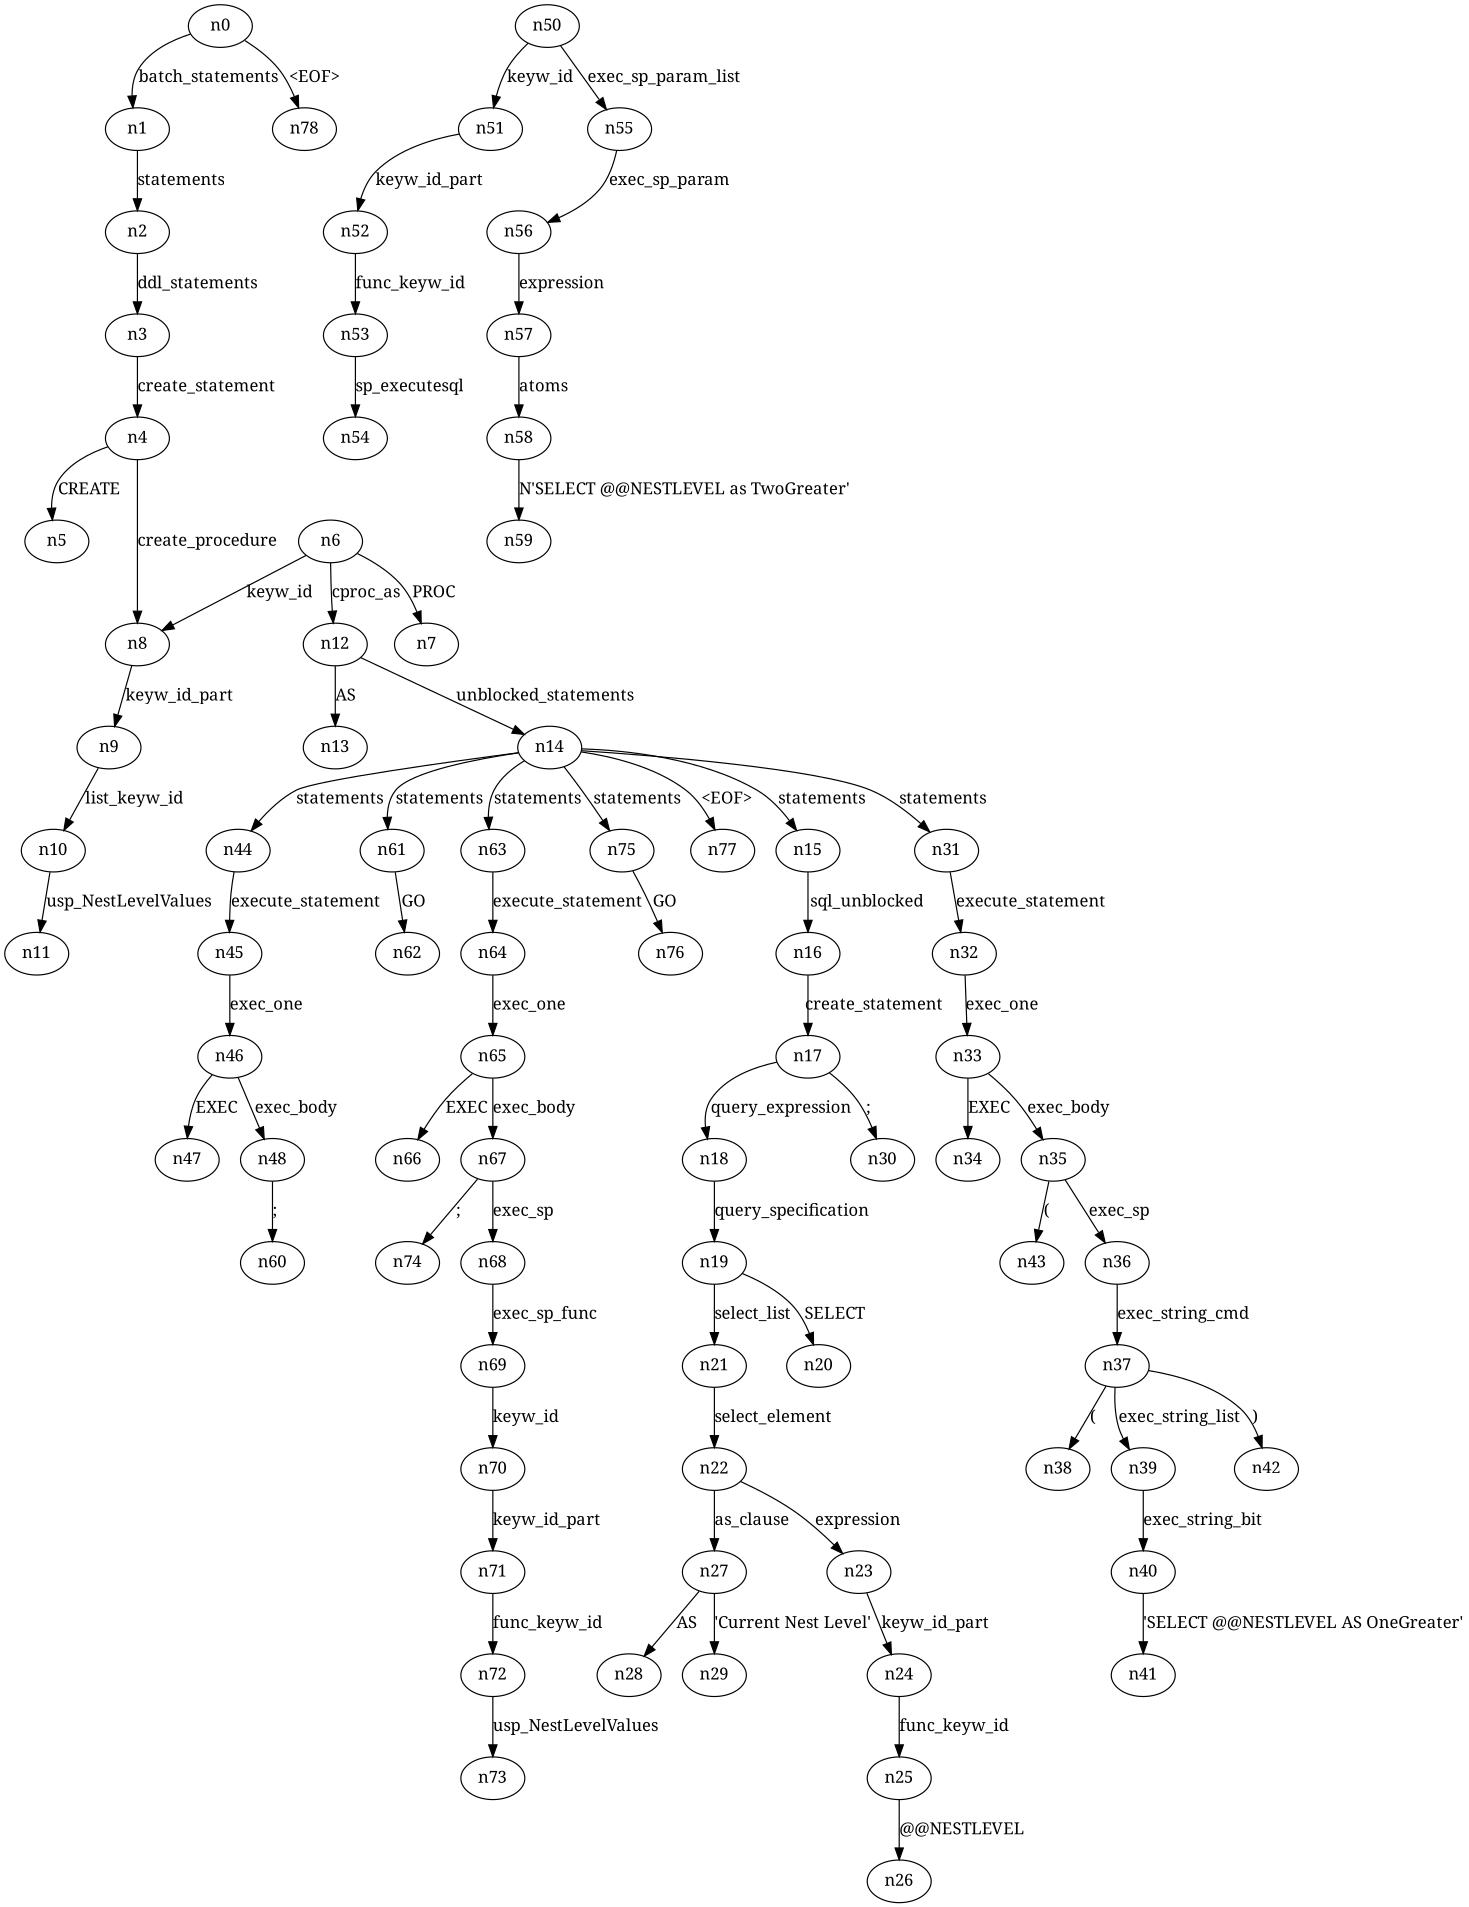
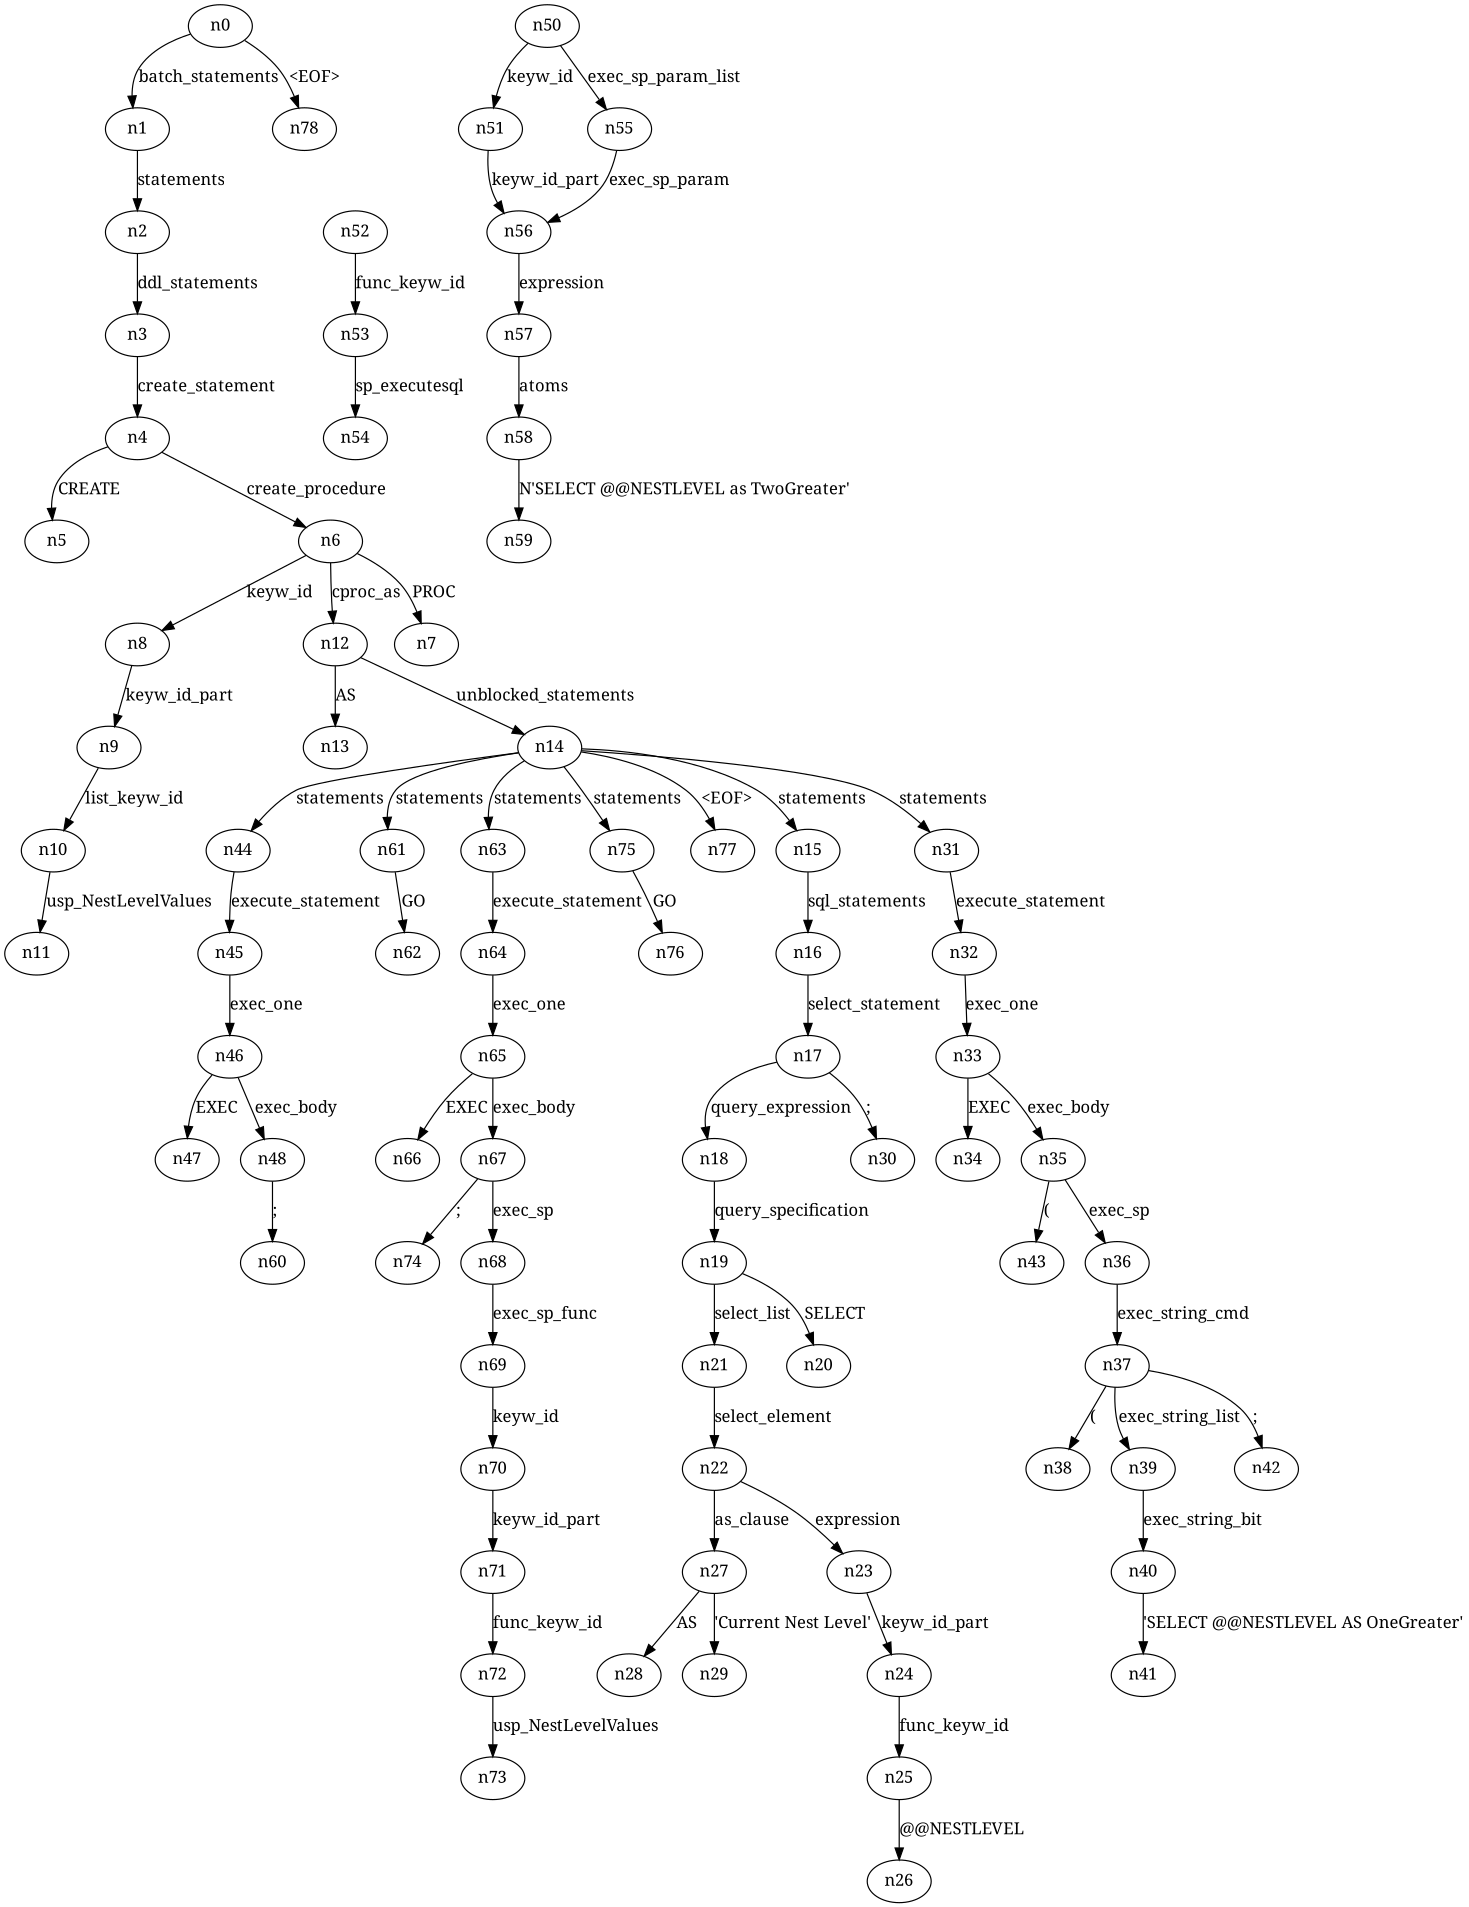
  digraph {
    fontname="Noto Serif"
    node [fontname="Noto Serif"]
    edge [fontname="Noto Serif"]
    n0
    n1
    n78
    n2
    n3
    n4
    n5
    n6
    n7
    n8
    n12
    n9
    n13
    n14
    n10
    n11
    n15
    n31
    n44
    n61
    n63
    n75
    n77
    n16
    n32
    n45
    n62
    n64
    n76
    n17
    n18
    n30
    n19
    n20
    n21
    n22
    n23
    n27
    n24
    n28
    n29
    n25
    n26
    n33
    n34
    n35
    n36
    n43
    n37
    n38
    n39
    n42
    n40
    n41
    n46
    n47
    n48
    n60
    n50
    n51
    n55
    n52
    n56
    n53
    n54
    n57
    n58
    n59
    n65
    n66
    n67
    n68
    n74
    n69
    n70
    n71
    n72
    n73
    n0 -> n1 [label=batch_statements]
    n0 -> n78 [label="<EOF>"]
    n1 -> n2 [label=statements]
    n2 -> n3 [label=ddl_statements]
    n3 -> n4 [label=create_statement]
    n4 -> n5 [label=CREATE]
-   n4 -> n8 [label=create_procedure]
+   n4 -> n6 [label=create_procedure]
    n6 -> n7 [label=PROC]
    n6 -> n8 [label=keyw_id]
    n6 -> n12 [label=cproc_as]
    n8 -> n9 [label=keyw_id_part]
    n12 -> n13 [label=AS]
    n12 -> n14 [label=unblocked_statements]
    n9 -> n10 [label=list_keyw_id]
    n14 -> n15 [label=statements]
    n14 -> n31 [label=statements]
    n14 -> n44 [label=statements]
    n14 -> n61 [label=statements]
    n14 -> n63 [label=statements]
    n14 -> n75 [label=statements]
    n14 -> n77 [label="<EOF>"]
    n10 -> n11 [label=usp_NestLevelValues]
-   n15 -> n16 [label=sql_unblocked]
+   n15 -> n16 [label=sql_statements]
    n31 -> n32 [label=execute_statement]
    n44 -> n45 [label=execute_statement]
    n61 -> n62 [label=GO]
    n63 -> n64 [label=execute_statement]
    n75 -> n76 [label=GO]
-   n16 -> n17 [label=create_statement]
+   n16 -> n17 [label=select_statement]
    n32 -> n33 [label=exec_one]
    n45 -> n46 [label=exec_one]
    n64 -> n65 [label=exec_one]
    n17 -> n18 [label=query_expression]
    n17 -> n30 [label=";"]
    n18 -> n19 [label=query_specification]
    n19 -> n20 [label=SELECT]
    n19 -> n21 [label=select_list]
    n21 -> n22 [label=select_element]
    n22 -> n23 [label=expression]
    n22 -> n27 [label=as_clause]
    n23 -> n24 [label=keyw_id_part]
    n27 -> n28 [label=AS]
    n27 -> n29 [label="'Current Nest Level'"]
    n24 -> n25 [label=func_keyw_id]
    n25 -> n26 [label="@@NESTLEVEL"]
    n33 -> n34 [label=EXEC]
    n33 -> n35 [label=exec_body]
    n35 -> n36 [label=exec_sp]
    n35 -> n43 [label="("]
    n36 -> n37 [label=exec_string_cmd]
    n37 -> n38 [label="("]
    n37 -> n39 [label=exec_string_list]
-   n37 -> n42 [label=")"]
+   n37 -> n42 [label=";"]
    n39 -> n40 [label=exec_string_bit]
    n40 -> n41 [label="'SELECT @@NESTLEVEL AS OneGreater'"]
    n46 -> n47 [label=EXEC]
    n46 -> n48 [label=exec_body]
    n48 -> n60 [label=";"]
    n50 -> n51 [label=keyw_id]
    n50 -> n55 [label=exec_sp_param_list]
-   n51 -> n52 [label=keyw_id_part]
+   n51 -> n56 [label=keyw_id_part]
    n55 -> n56 [label=exec_sp_param]
    n52 -> n53 [label=func_keyw_id]
    n56 -> n57 [label=expression]
    n53 -> n54 [label=sp_executesql]
    n57 -> n58 [label=atoms]
    n58 -> n59 [label="N'SELECT @@NESTLEVEL as TwoGreater'"]
    n65 -> n66 [label=EXEC]
    n65 -> n67 [label=exec_body]
    n67 -> n68 [label=exec_sp]
    n67 -> n74 [label=";"]
    n68 -> n69 [label=exec_sp_func]
    n69 -> n70 [label=keyw_id]
    n70 -> n71 [label=keyw_id_part]
    n71 -> n72 [label=func_keyw_id]
    n72 -> n73 [label=usp_NestLevelValues]
  }
